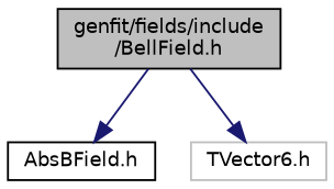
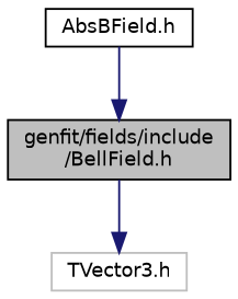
  digraph {
    node [color=black fillcolor=white fontname=Helvetica fontsize=10 shape=record style=filled]
    edge [color=midnightblue fontname=Helvetica fontsize=10 labelfontname=Helvetica labelfontsize=10 style=solid]
    n1 [fillcolor=grey75 fontcolor=black height=0.2 label="genfit/fields/include\l/BellField.h" width=0.4]
    n2 [height=0.2 label="AbsBField.h" width=0.4]
-   n3 [color=grey75 height=0.2 label="TVector6.h" width=0.4]
-   n1 -> n2
+   n3 [color=grey75 height=0.2 label="TVector3.h" width=0.4]
+   n2 -> n1
    n1 -> n3
  }
